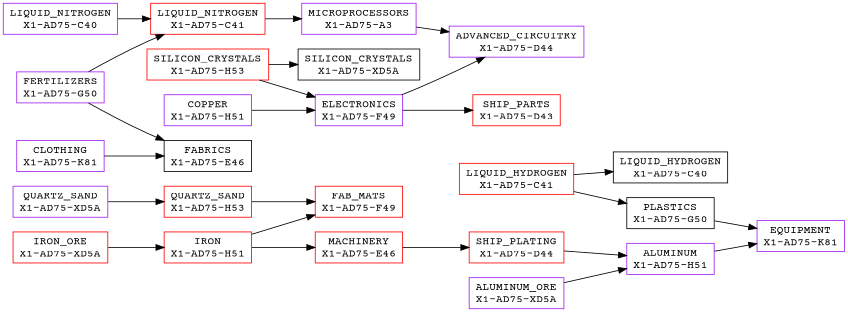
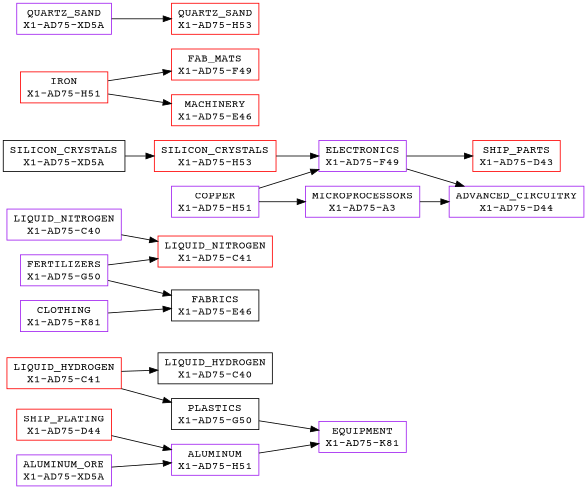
  digraph {
    fontname="Courier Prime"
    rankdir=LR
    node [color=purple fontname="Courier Prime" shape=box]
    edge [fontname="Courier Prime"]
    "LIQUID_HYDROGEN\nX1-AD75-C40" [color=black]
    "LIQUID_HYDROGEN\nX1-AD75-C41" [color=red]
    "PLASTICS\nX1-AD75-G50" [color=black]
    "LIQUID_NITROGEN\nX1-AD75-C40"
    "LIQUID_NITROGEN\nX1-AD75-C41" [color=red]
    "MICROPROCESSORS\nX1-AD75-A3"
    "ADVANCED_CIRCUITRY\nX1-AD75-D44"
    "FERTILIZERS\nX1-AD75-G50"
    "FABRICS\nX1-AD75-E46" [color=black]
    "SILICON_CRYSTALS\nX1-AD75-XD5A" [color=black]
    "SILICON_CRYSTALS\nX1-AD75-H53" [color=red]
    "ELECTRONICS\nX1-AD75-F49"
    "EQUIPMENT\nX1-AD75-K81"
    "SHIP_PARTS\nX1-AD75-D43" [color=red]
    "IRON\nX1-AD75-H51" [color=red]
    "FAB_MATS\nX1-AD75-F49" [color=red]
    "MACHINERY\nX1-AD75-E46" [color=red]
    "SHIP_PLATING\nX1-AD75-D44" [color=red]
    "ALUMINUM_ORE\nX1-AD75-XD5A"
    "ALUMINUM\nX1-AD75-H51"
    "CLOTHING\nX1-AD75-K81"
    "COPPER\nX1-AD75-H51"
    "QUARTZ_SAND\nX1-AD75-XD5A"
    "QUARTZ_SAND\nX1-AD75-H53" [color=red]
-   "IRON_ORE\nX1-AD75-XD5A" [color=red]
    "LIQUID_HYDROGEN\nX1-AD75-C41" -> "LIQUID_HYDROGEN\nX1-AD75-C40"
    "LIQUID_HYDROGEN\nX1-AD75-C41" -> "PLASTICS\nX1-AD75-G50"
    "PLASTICS\nX1-AD75-G50" -> "EQUIPMENT\nX1-AD75-K81"
    "LIQUID_NITROGEN\nX1-AD75-C40" -> "LIQUID_NITROGEN\nX1-AD75-C41"
    "MICROPROCESSORS\nX1-AD75-A3" -> "ADVANCED_CIRCUITRY\nX1-AD75-D44"
    "FERTILIZERS\nX1-AD75-G50" -> "LIQUID_NITROGEN\nX1-AD75-C41"
    "FERTILIZERS\nX1-AD75-G50" -> "FABRICS\nX1-AD75-E46"
-   "SILICON_CRYSTALS\nX1-AD75-H53" -> "SILICON_CRYSTALS\nX1-AD75-XD5A"
+   "SILICON_CRYSTALS\nX1-AD75-XD5A" -> "SILICON_CRYSTALS\nX1-AD75-H53"
    "SILICON_CRYSTALS\nX1-AD75-H53" -> "ELECTRONICS\nX1-AD75-F49"
    "ELECTRONICS\nX1-AD75-F49" -> "ADVANCED_CIRCUITRY\nX1-AD75-D44"
    "ELECTRONICS\nX1-AD75-F49" -> "SHIP_PARTS\nX1-AD75-D43"
    "IRON\nX1-AD75-H51" -> "FAB_MATS\nX1-AD75-F49"
    "IRON\nX1-AD75-H51" -> "MACHINERY\nX1-AD75-E46"
-   "MACHINERY\nX1-AD75-E46" -> "SHIP_PLATING\nX1-AD75-D44"
    "SHIP_PLATING\nX1-AD75-D44" -> "ALUMINUM\nX1-AD75-H51"
    "ALUMINUM_ORE\nX1-AD75-XD5A" -> "ALUMINUM\nX1-AD75-H51"
    "ALUMINUM\nX1-AD75-H51" -> "EQUIPMENT\nX1-AD75-K81"
    "CLOTHING\nX1-AD75-K81" -> "FABRICS\nX1-AD75-E46"
-   "LIQUID_NITROGEN\nX1-AD75-C41" -> "MICROPROCESSORS\nX1-AD75-A3"
+   "COPPER\nX1-AD75-H51" -> "MICROPROCESSORS\nX1-AD75-A3"
    "COPPER\nX1-AD75-H51" -> "ELECTRONICS\nX1-AD75-F49"
    "QUARTZ_SAND\nX1-AD75-XD5A" -> "QUARTZ_SAND\nX1-AD75-H53"
-   "QUARTZ_SAND\nX1-AD75-H53" -> "FAB_MATS\nX1-AD75-F49"
-   "IRON_ORE\nX1-AD75-XD5A" -> "IRON\nX1-AD75-H51"
  }
